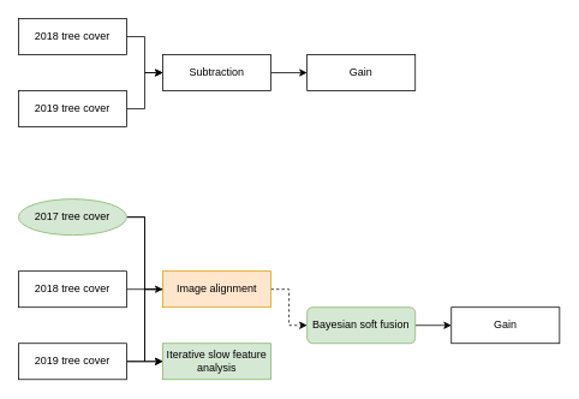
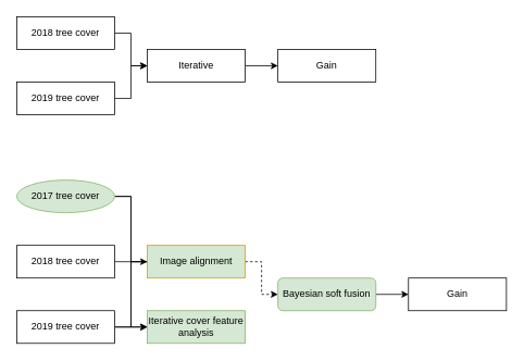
  <mxCell id="0" />
  <mxCell id="1" parent="0" />
  <mxCell id="2" style="edgeStyle=orthogonalEdgeStyle;rounded=0;orthogonalLoop=1;jettySize=auto;html=1;exitX=1;exitY=0.5;exitDx=0;exitDy=0;" edge="1" parent="1" source="3"><mxGeometry relative="1" as="geometry"><mxPoint x="180" y="80" as="targetPoint" /><Array as="points"><mxPoint x="160" y="40" /><mxPoint x="160" y="80" /></Array></mxGeometry></mxCell>
  <mxCell id="3" value="2018 tree cover" style="rounded=0;whiteSpace=wrap;html=1;" vertex="1" parent="1"><mxGeometry x="20" y="20" width="120" height="40" as="geometry" /></mxCell>
  <mxCell id="4" style="edgeStyle=orthogonalEdgeStyle;rounded=0;orthogonalLoop=1;jettySize=auto;html=1;exitX=1;exitY=0.5;exitDx=0;exitDy=0;entryX=0;entryY=0.5;entryDx=0;entryDy=0;" edge="1" parent="1" source="5" target="7"><mxGeometry relative="1" as="geometry" /></mxCell>
  <mxCell id="5" value="2019 tree cover" style="rounded=0;whiteSpace=wrap;html=1;" vertex="1" parent="1"><mxGeometry x="20" y="100" width="120" height="40" as="geometry" /></mxCell>
  <mxCell id="6" style="edgeStyle=orthogonalEdgeStyle;rounded=0;orthogonalLoop=1;jettySize=auto;html=1;exitX=1;exitY=0.5;exitDx=0;exitDy=0;entryX=0;entryY=0.5;entryDx=0;entryDy=0;" edge="1" parent="1" source="7" target="8"><mxGeometry relative="1" as="geometry" /></mxCell>
- <mxCell id="7" value="Subtraction" style="rounded=0;whiteSpace=wrap;html=1;" vertex="1" parent="1"><mxGeometry x="180" y="60" width="120" height="40" as="geometry" /></mxCell>
+ <mxCell id="7" value="Iterative" style="rounded=0;whiteSpace=wrap;html=1;" vertex="1" parent="1"><mxGeometry x="180" y="60" width="120" height="40" as="geometry" /></mxCell>
  <mxCell id="8" value="Gain" style="rounded=0;whiteSpace=wrap;html=1;" vertex="1" parent="1"><mxGeometry x="340" y="60" width="120" height="40" as="geometry" /></mxCell>
  <mxCell id="9" style="edgeStyle=orthogonalEdgeStyle;rounded=0;orthogonalLoop=1;jettySize=auto;html=1;exitX=1;exitY=0.5;exitDx=0;exitDy=0;entryX=0;entryY=0.5;entryDx=0;entryDy=0;endArrow=none;" edge="1" parent="1" source="11" target="18"><mxGeometry relative="1" as="geometry" /></mxCell>
  <mxCell id="10" style="edgeStyle=orthogonalEdgeStyle;rounded=0;orthogonalLoop=1;jettySize=auto;html=1;exitX=1;exitY=0.5;exitDx=0;exitDy=0;" edge="1" parent="1" source="11"><mxGeometry relative="1" as="geometry"><mxPoint x="180" y="400" as="targetPoint" /><Array as="points"><mxPoint x="160" y="240" /><mxPoint x="160" y="400" /></Array></mxGeometry></mxCell>
  <mxCell id="11" value="2017 tree cover" style="ellipse;whiteSpace=wrap;html=1;fillColor=#d5e8d4;strokeColor=#82b366;" vertex="1" parent="1"><mxGeometry x="20" y="220" width="120" height="40" as="geometry" /></mxCell>
  <mxCell id="12" style="edgeStyle=orthogonalEdgeStyle;rounded=0;orthogonalLoop=1;jettySize=auto;html=1;exitX=1;exitY=0.5;exitDx=0;exitDy=0;" edge="1" parent="1" source="13"><mxGeometry relative="1" as="geometry"><mxPoint x="190" y="320" as="targetPoint" /></mxGeometry></mxCell>
  <mxCell id="13" value="2018 tree cover" style="rounded=0;whiteSpace=wrap;html=1;" vertex="1" parent="1"><mxGeometry x="20" y="300" width="120" height="40" as="geometry" /></mxCell>
  <mxCell id="14" style="edgeStyle=orthogonalEdgeStyle;rounded=0;orthogonalLoop=1;jettySize=auto;html=1;exitX=1;exitY=0.5;exitDx=0;exitDy=0;entryX=0;entryY=0.5;entryDx=0;entryDy=0;" edge="1" parent="1" source="16" target="18"><mxGeometry relative="1" as="geometry" /></mxCell>
  <mxCell id="15" style="edgeStyle=orthogonalEdgeStyle;rounded=0;orthogonalLoop=1;jettySize=auto;html=1;exitX=1;exitY=0.5;exitDx=0;exitDy=0;entryX=0;entryY=0.5;entryDx=0;entryDy=0;" edge="1" parent="1" source="16" target="19"><mxGeometry relative="1" as="geometry" /></mxCell>
  <mxCell id="16" value="2019 tree cover" style="rounded=0;whiteSpace=wrap;html=1;" vertex="1" parent="1"><mxGeometry x="20" y="380" width="120" height="40" as="geometry" /></mxCell>
  <mxCell id="17" style="edgeStyle=orthogonalEdgeStyle;rounded=0;orthogonalLoop=1;jettySize=auto;html=1;exitX=1;exitY=0.5;exitDx=0;exitDy=0;entryX=0;entryY=0.5;entryDx=0;entryDy=0;dashed=1;" edge="1" parent="1" source="18" target="21"><mxGeometry relative="1" as="geometry" /></mxCell>
- <mxCell id="18" value="Image alignment" style="rounded=0;whiteSpace=wrap;html=1;fillColor=#ffe6cc;strokeColor=#d79b00;" vertex="1" parent="1"><mxGeometry x="180" y="300" width="120" height="40" as="geometry" /></mxCell>
- <mxCell id="19" value="Iterative slow feature analysis" style="rounded=0;whiteSpace=wrap;html=1;fillColor=#d5e8d4;strokeColor=#82b366;" vertex="1" parent="1"><mxGeometry x="180" y="380" width="120" height="40" as="geometry" /></mxCell>
+ <mxCell id="18" value="Image alignment" style="rounded=0;whiteSpace=wrap;html=1;fillColor=#d5e8d4;strokeColor=#d79b00;" vertex="1" parent="1"><mxGeometry x="180" y="300" width="120" height="40" as="geometry" /></mxCell>
+ <mxCell id="19" value="Iterative cover feature analysis" style="rounded=0;whiteSpace=wrap;html=1;fillColor=#d5e8d4;strokeColor=#82b366;" vertex="1" parent="1"><mxGeometry x="180" y="380" width="120" height="40" as="geometry" /></mxCell>
  <mxCell id="20" style="edgeStyle=orthogonalEdgeStyle;rounded=0;orthogonalLoop=1;jettySize=auto;html=1;exitX=1;exitY=0.5;exitDx=0;exitDy=0;entryX=0;entryY=0.5;entryDx=0;entryDy=0;" edge="1" parent="1" source="21" target="22"><mxGeometry relative="1" as="geometry" /></mxCell>
  <mxCell id="21" value="Bayesian soft fusion" style="whiteSpace=wrap;html=1;fillColor=#d5e8d4;strokeColor=#82b366;rounded=1;" vertex="1" parent="1"><mxGeometry x="340" y="340" width="120" height="40" as="geometry" /></mxCell>
  <mxCell id="22" value="Gain" style="rounded=0;whiteSpace=wrap;html=1;" vertex="1" parent="1"><mxGeometry x="500" y="340" width="120" height="40" as="geometry" /></mxCell>
